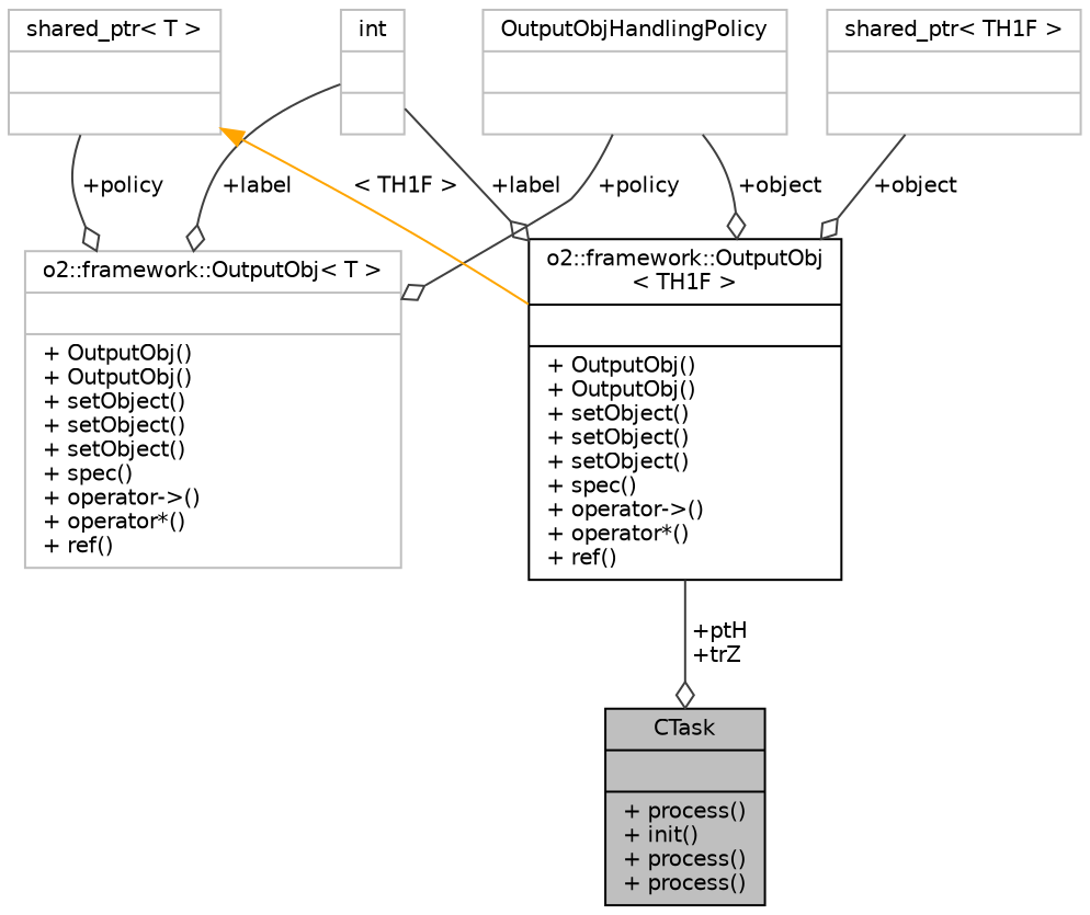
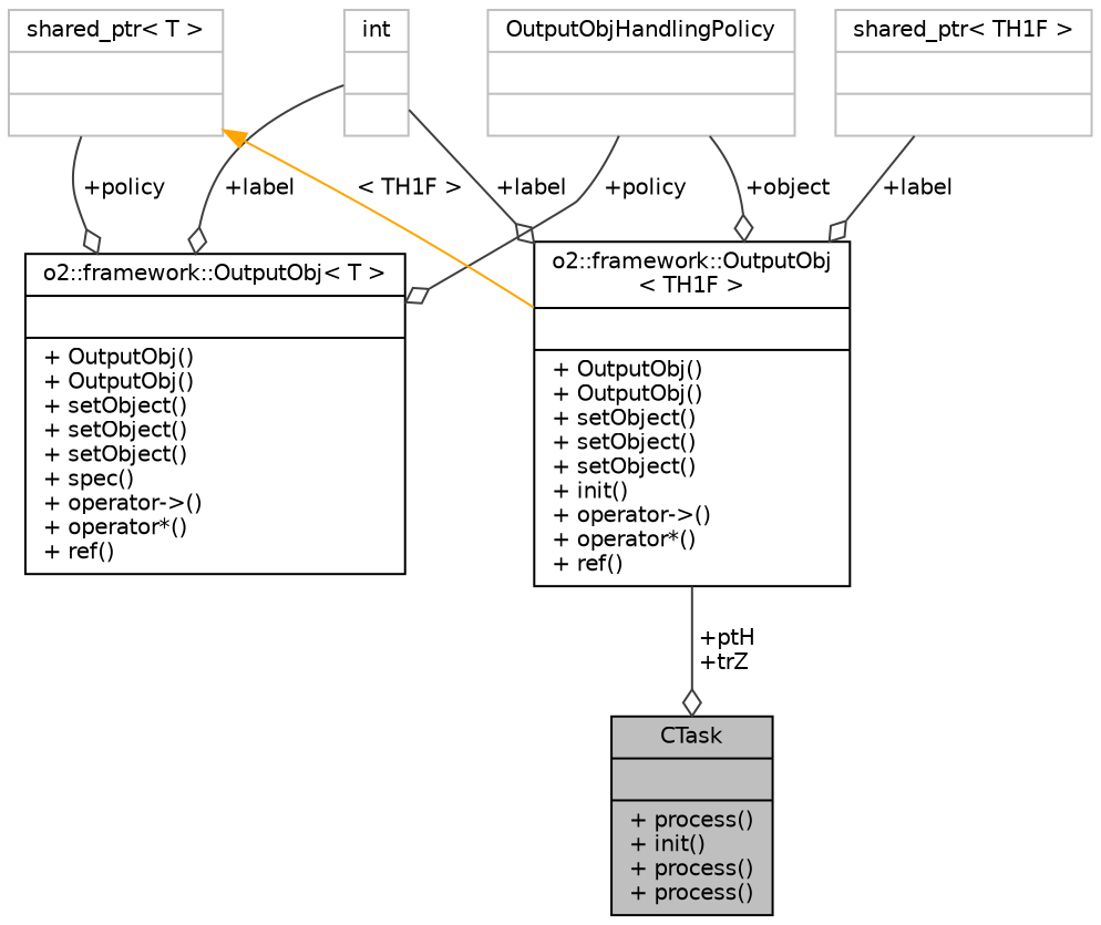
  digraph {
    node [color=grey75 fontname=Helvetica fontsize=10 shape=record]
    edge [arrowhead=odiamond color=grey25 fontname=Helvetica fontsize=10 labelfontname=Helvetica labelfontsize=10 style=solid]
    n1 [color=black fillcolor=grey75 fontcolor=black height=0.2 label="{CTask\n||+ process()\l+ init()\l+ process()\l+ process()\l}" style=filled width=0.4]
-   n2 [color=black height=0.2 label="{o2::framework::OutputObj\l\< TH1F \>\n||+ OutputObj()\l+ OutputObj()\l+ setObject()\l+ setObject()\l+ setObject()\l+ spec()\l+ operator-\>()\l+ operator*()\l+ ref()\l}" width=0.4]
+   n2 [color=black height=0.2 label="{o2::framework::OutputObj\l\< TH1F \>\n||+ OutputObj()\l+ OutputObj()\l+ setObject()\l+ setObject()\l+ setObject()\l+ init()\l+ operator-\>()\l+ operator*()\l+ ref()\l}" width=0.4]
    n3 [height=0.2 label="{OutputObjHandlingPolicy\n||}" width=0.4]
-   n4 [height=0.2 label="{o2::framework::OutputObj\< T \>\n||+ OutputObj()\l+ OutputObj()\l+ setObject()\l+ setObject()\l+ setObject()\l+ spec()\l+ operator-\>()\l+ operator*()\l+ ref()\l}" width=0.4]
+   n4 [color=black height=0.2 label="{o2::framework::OutputObj\< T \>\n||+ OutputObj()\l+ OutputObj()\l+ setObject()\l+ setObject()\l+ setObject()\l+ spec()\l+ operator-\>()\l+ operator*()\l+ ref()\l}" width=0.4]
    n5 [height=0.2 label="{int\n||}" width=0.4]
    n6 [height=0.2 label="{shared_ptr\< TH1F \>\n||}" width=0.4]
    n7 [height=0.2 label="{shared_ptr\< T \>\n||}" width=0.4]
    n2 -> n1 [label=" +ptH\n+trZ"]
    n3 -> n2 [label=" +object"]
    n3 -> n4 [label=" +policy"]
    n5 -> n2 [label=" +label"]
    n5 -> n4 [label=" +label"]
-   n6 -> n2 [label=" +object"]
+   n6 -> n2 [label=" +label"]
    n7 -> n2 [color=orange dir=back label=" \< TH1F \>" arrowhead=""]
    n7 -> n4 [label=" +policy"]
  }
